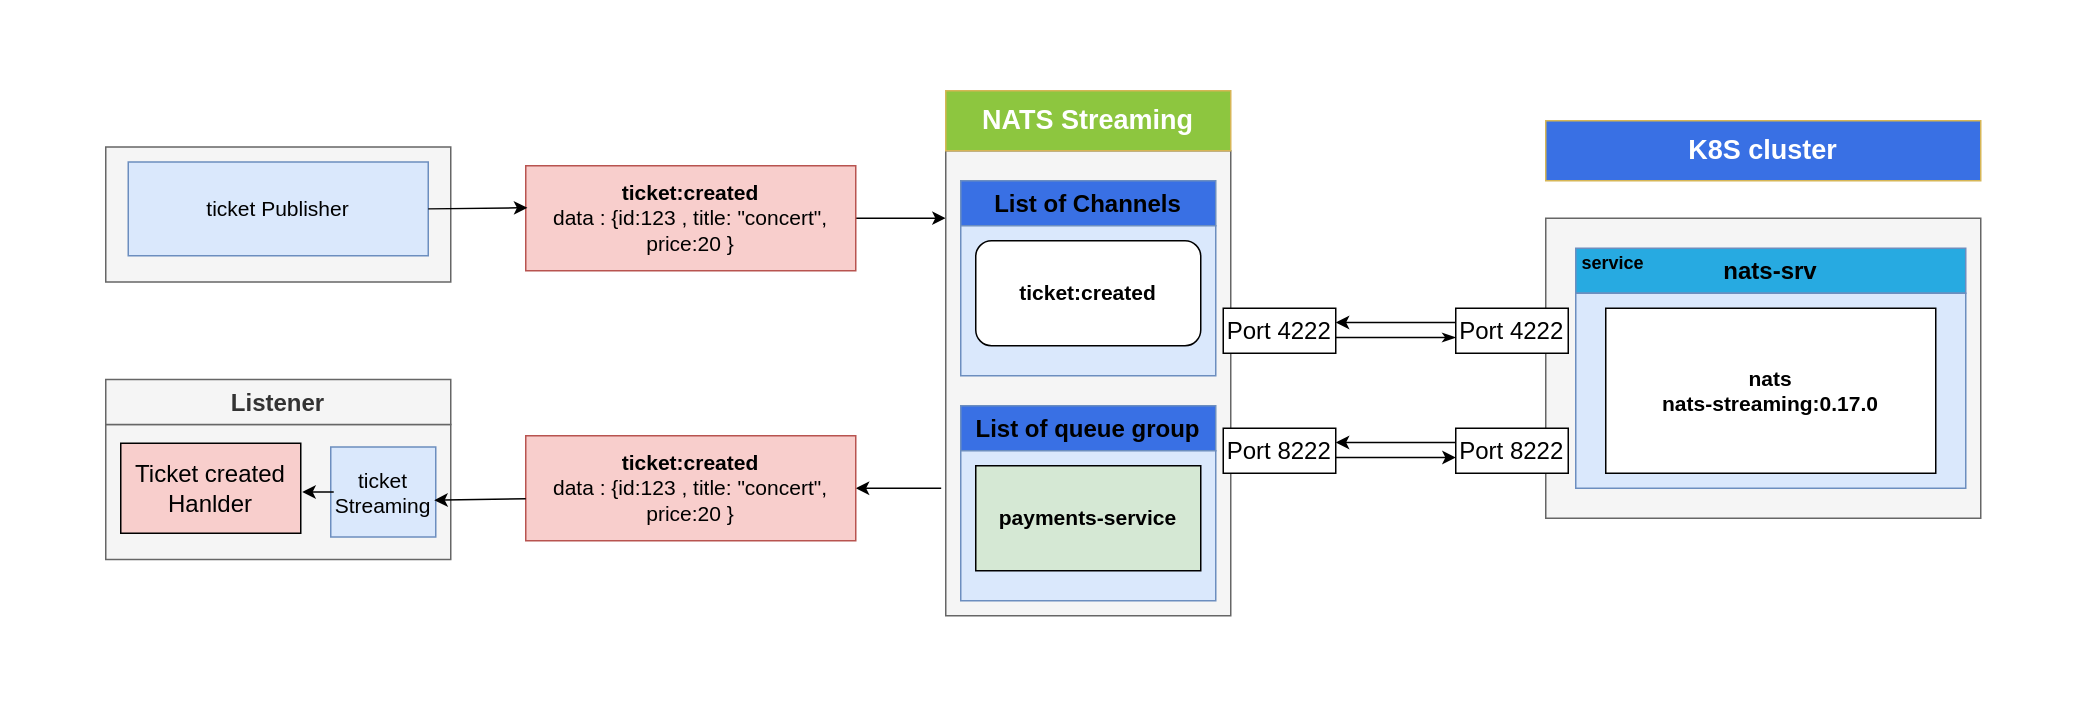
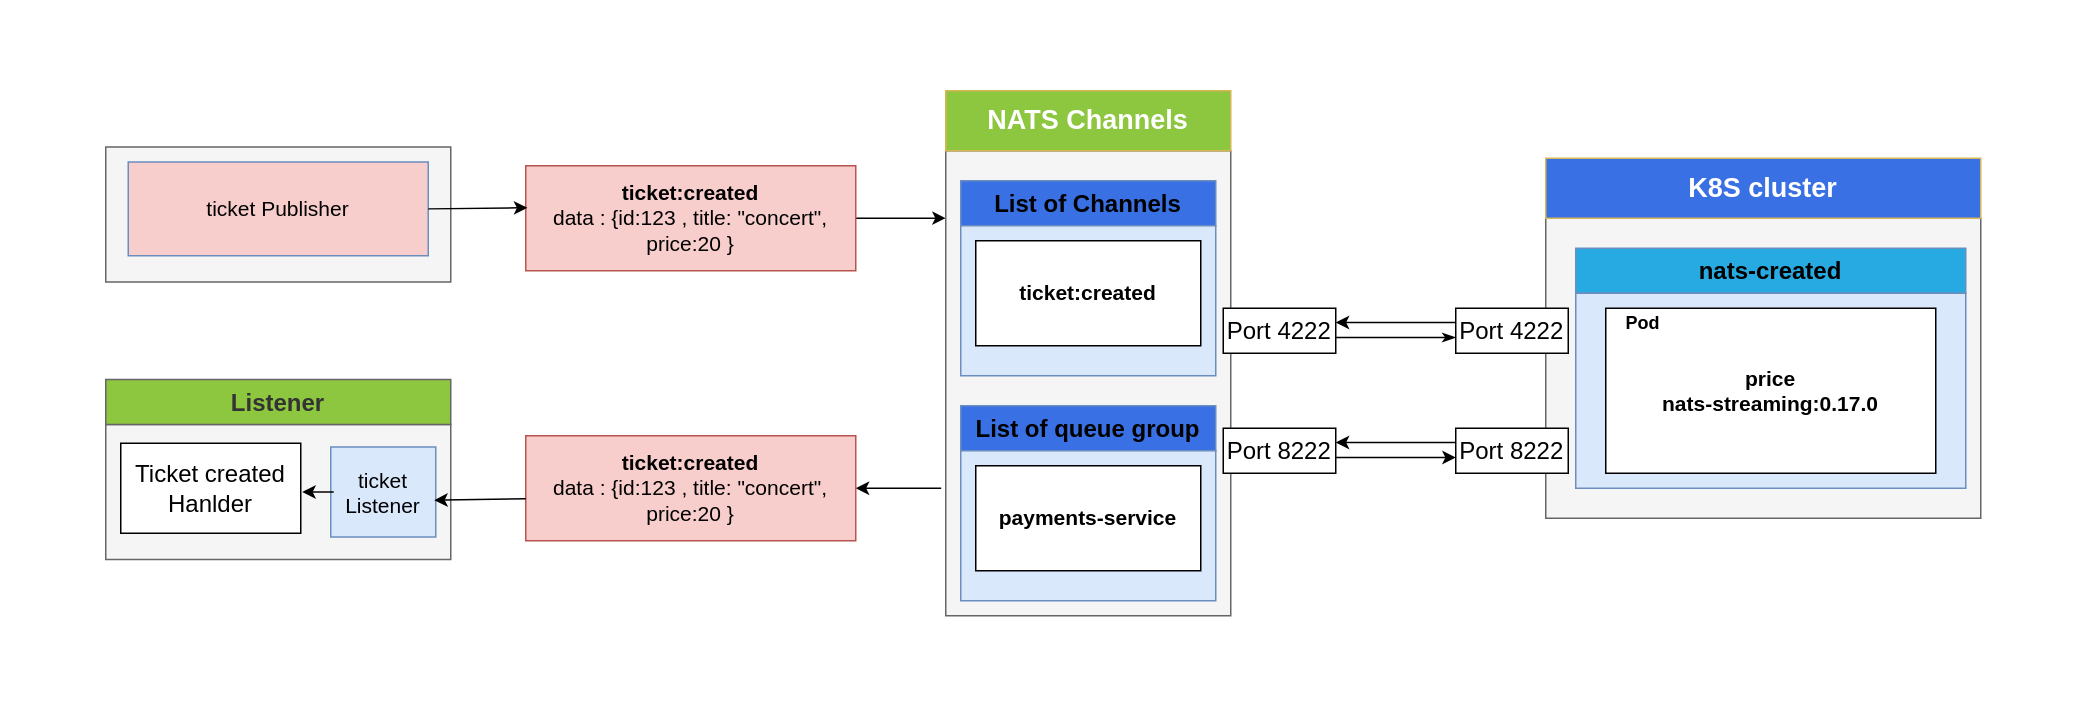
  <mxCell id="0" />
  <mxCell id="1" parent="0" />
  <mxCell id="2" value="" style="rounded=0;whiteSpace=wrap;html=1;fontSize=13;fillColor=#f5f5f5;strokeColor=#666666;fontColor=#333333;" vertex="1" parent="1"><mxGeometry x="70" y="97.5" width="230" height="90" as="geometry" /></mxCell>
- <mxCell id="3" value="ticket Publisher" style="rounded=0;whiteSpace=wrap;html=1;fontSize=14;fontStyle=0;fillColor=#dae8fc;strokeColor=#6c8ebf;" vertex="1" parent="1"><mxGeometry x="85" y="107.5" width="200" height="62.5" as="geometry" /></mxCell>
+ <mxCell id="3" value="ticket Publisher" style="rounded=0;whiteSpace=wrap;html=1;fontSize=14;fontStyle=0;fillColor=#f8cecc;strokeColor=#6c8ebf;" vertex="1" parent="1"><mxGeometry x="85" y="107.5" width="200" height="62.5" as="geometry" /></mxCell>
  <mxCell id="4" style="edgeStyle=orthogonalEdgeStyle;rounded=0;orthogonalLoop=1;jettySize=auto;html=1;exitX=1;exitY=0.5;exitDx=0;exitDy=0;fontSize=14;entryX=0;entryY=0.145;entryDx=0;entryDy=0;entryPerimeter=0;" edge="1" parent="1" source="5" target="8"><mxGeometry relative="1" as="geometry"><mxPoint x="600" y="139.905" as="targetPoint" /></mxGeometry></mxCell>
  <mxCell id="5" value="&lt;b&gt;ticket:created&lt;br&gt;&lt;/b&gt;data : {id:123 , title: &quot;concert&quot;, price:20 }" style="rounded=0;whiteSpace=wrap;html=1;fontSize=14;fillColor=#f8cecc;strokeColor=#b85450;" vertex="1" parent="1"><mxGeometry x="350" y="110" width="220" height="70" as="geometry" /></mxCell>
  <mxCell id="6" value="" style="rounded=0;whiteSpace=wrap;html=1;fontSize=13;fillColor=#f5f5f5;strokeColor=#666666;fontColor=#333333;" vertex="1" parent="1"><mxGeometry x="70" y="282.5" width="230" height="90" as="geometry" /></mxCell>
- <mxCell id="7" value="Listener" style="rounded=0;whiteSpace=wrap;html=1;fontSize=16;fillColor=#f5f5f5;strokeColor=#666666;fontColor=#333333;fontStyle=1" vertex="1" parent="1"><mxGeometry x="70" y="252.5" width="230" height="30" as="geometry" /></mxCell>
+ <mxCell id="7" value="Listener" style="rounded=0;whiteSpace=wrap;html=1;fontSize=16;fillColor=#8dc63f;strokeColor=#666666;fontColor=#333333;fontStyle=1;" vertex="1" parent="1"><mxGeometry x="70" y="252.5" width="230" height="30" as="geometry" /></mxCell>
  <mxCell id="8" value="" style="rounded=0;whiteSpace=wrap;html=1;fillColor=#f5f5f5;strokeColor=#666666;fontColor=#333333;" vertex="1" parent="1"><mxGeometry x="630" y="100" width="190" height="310" as="geometry" /></mxCell>
- <mxCell id="9" value="&lt;font style=&quot;font-size: 18px;&quot; color=&quot;#ffffff&quot;&gt;NATS Streaming&lt;/font&gt;" style="rounded=0;whiteSpace=wrap;html=1;fillColor=#8dc63f;strokeColor=#d6b656;fontStyle=1;fontSize=16;" vertex="1" parent="1"><mxGeometry x="630" y="60" width="190" height="40" as="geometry" /></mxCell>
+ <mxCell id="9" value="&lt;font style=&quot;font-size: 18px;&quot; color=&quot;#ffffff&quot;&gt;NATS Channels&lt;/font&gt;" style="rounded=0;whiteSpace=wrap;html=1;fillColor=#8dc63f;strokeColor=#d6b656;fontStyle=1;fontSize=16;" vertex="1" parent="1"><mxGeometry x="630" y="60" width="190" height="40" as="geometry" /></mxCell>
  <mxCell id="10" value="&lt;font style=&quot;font-size: 16px;&quot;&gt;List of Channels&lt;/font&gt;" style="rounded=0;whiteSpace=wrap;html=1;fontSize=12;fillColor=#3970e4;strokeColor=#6c8ebf;fontStyle=1;" vertex="1" parent="1"><mxGeometry x="640" y="120" width="170" height="30" as="geometry" /></mxCell>
  <mxCell id="11" value="" style="rounded=0;whiteSpace=wrap;html=1;fontSize=12;fillColor=#dae8fc;strokeColor=#6c8ebf;fontStyle=1" vertex="1" parent="1"><mxGeometry x="640" y="150" width="170" height="100" as="geometry" /></mxCell>
- <mxCell id="12" value="&lt;font style=&quot;font-size: 14px;&quot;&gt;ticket:created&lt;/font&gt;" style="whiteSpace=wrap;html=1;fontSize=11;align=center;fontStyle=1;rounded=1;" vertex="1" parent="1"><mxGeometry x="650" y="160" width="150" height="70" as="geometry" /></mxCell>
+ <mxCell id="12" value="&lt;font style=&quot;font-size: 14px;&quot;&gt;ticket:created&lt;/font&gt;" style="rounded=0;whiteSpace=wrap;html=1;fontSize=11;align=center;fontStyle=1" vertex="1" parent="1"><mxGeometry x="650" y="160" width="150" height="70" as="geometry" /></mxCell>
  <mxCell id="13" style="edgeStyle=orthogonalEdgeStyle;rounded=0;orthogonalLoop=1;jettySize=auto;html=1;exitX=1;exitY=0.5;exitDx=0;exitDy=0;entryX=-0.016;entryY=0.629;entryDx=0;entryDy=0;entryPerimeter=0;startArrow=classic;startFill=1;endArrow=none;endFill=0;" edge="1" parent="1" source="14"><mxGeometry relative="1" as="geometry"><mxPoint x="626.96" y="324.99" as="targetPoint" /></mxGeometry></mxCell>
  <mxCell id="14" value="&lt;b&gt;ticket:created&lt;br&gt;&lt;/b&gt;data : {id:123 , title: &quot;concert&quot;, price:20 }" style="rounded=0;whiteSpace=wrap;html=1;fontSize=14;fillColor=#f8cecc;strokeColor=#b85450;" vertex="1" parent="1"><mxGeometry x="350" y="290" width="220" height="70" as="geometry" /></mxCell>
  <mxCell id="15" value="&lt;font style=&quot;font-size: 16px;&quot;&gt;List of queue group&lt;/font&gt;" style="rounded=0;whiteSpace=wrap;html=1;fontSize=12;fillColor=#3970e4;strokeColor=#6c8ebf;fontStyle=1;" vertex="1" parent="1"><mxGeometry x="640" y="270" width="170" height="30" as="geometry" /></mxCell>
  <mxCell id="16" value="" style="rounded=0;whiteSpace=wrap;html=1;fontSize=12;fillColor=#dae8fc;strokeColor=#6c8ebf;fontStyle=1" vertex="1" parent="1"><mxGeometry x="640" y="300" width="170" height="100" as="geometry" /></mxCell>
- <mxCell id="17" value="&lt;font style=&quot;font-size: 14px;&quot;&gt;payments-service&lt;/font&gt;" style="rounded=0;whiteSpace=wrap;html=1;fontSize=11;align=center;fontStyle=1;fillColor=#d5e8d4;" vertex="1" parent="1"><mxGeometry x="650" y="310" width="150" height="70" as="geometry" /></mxCell>
+ <mxCell id="17" value="&lt;font style=&quot;font-size: 14px;&quot;&gt;payments-service&lt;/font&gt;" style="rounded=0;whiteSpace=wrap;html=1;fontSize=11;align=center;fontStyle=1" vertex="1" parent="1"><mxGeometry x="650" y="310" width="150" height="70" as="geometry" /></mxCell>
  <mxCell id="18" value="" style="rounded=0;whiteSpace=wrap;html=1;fillColor=#f5f5f5;strokeColor=#666666;fontColor=#333333;" vertex="1" parent="1"><mxGeometry x="1030" y="145" width="290" height="200" as="geometry" /></mxCell>
- <mxCell id="19" value="&lt;font style=&quot;font-size: 18px;&quot;&gt;K8S cluster&lt;/font&gt;" style="rounded=0;whiteSpace=wrap;html=1;fillColor=#3970e4;strokeColor=#d6b656;fontStyle=1;fontSize=16;fontColor=#FFFFFF;" vertex="1" parent="1"><mxGeometry x="1030" y="80" width="290" height="40" as="geometry" /></mxCell>
- <mxCell id="20" value="&lt;font style=&quot;font-size: 16px;&quot;&gt;nats-srv&lt;/font&gt;" style="rounded=0;whiteSpace=wrap;html=1;fontSize=12;fillColor=#27aae1;strokeColor=#6c8ebf;fontStyle=1" vertex="1" parent="1"><mxGeometry x="1050" y="165" width="260" height="30" as="geometry" /></mxCell>
+ <mxCell id="19" value="&lt;font style=&quot;font-size: 18px;&quot;&gt;K8S cluster&lt;/font&gt;" style="rounded=0;whiteSpace=wrap;html=1;fillColor=#3970e4;strokeColor=#d6b656;fontStyle=1;fontSize=16;fontColor=#FFFFFF;" vertex="1" parent="1"><mxGeometry x="1030" y="105" width="290" height="40" as="geometry" /></mxCell>
+ <mxCell id="20" value="&lt;font style=&quot;font-size: 16px;&quot;&gt;nats-created&lt;/font&gt;" style="rounded=0;whiteSpace=wrap;html=1;fontSize=12;fillColor=#27aae1;strokeColor=#6c8ebf;fontStyle=1" vertex="1" parent="1"><mxGeometry x="1050" y="165" width="260" height="30" as="geometry" /></mxCell>
  <mxCell id="21" value="" style="rounded=0;whiteSpace=wrap;html=1;fontSize=12;fillColor=#dae8fc;strokeColor=#6c8ebf;fontStyle=1" vertex="1" parent="1"><mxGeometry x="1050" y="195" width="260" height="130" as="geometry" /></mxCell>
- <mxCell id="22" value="&lt;font style=&quot;font-size: 14px;&quot;&gt;&lt;font style=&quot;font-size: 14px;&quot;&gt;nats&lt;/font&gt;&lt;br&gt;&lt;font style=&quot;font-size: 14px;&quot;&gt;nats-streaming:0.17.0&lt;/font&gt;&lt;br&gt;&lt;/font&gt;" style="rounded=0;whiteSpace=wrap;html=1;fontSize=11;align=center;fontStyle=1" vertex="1" parent="1"><mxGeometry x="1070" y="205" width="220" height="110" as="geometry" /></mxCell>
+ <mxCell id="22" value="&lt;font style=&quot;font-size: 14px;&quot;&gt;&lt;font style=&quot;font-size: 14px;&quot;&gt;price&lt;/font&gt;&lt;br&gt;&lt;font style=&quot;font-size: 14px;&quot;&gt;nats-streaming:0.17.0&lt;/font&gt;&lt;br&gt;&lt;/font&gt;" style="rounded=0;whiteSpace=wrap;html=1;fontSize=11;align=center;fontStyle=1" vertex="1" parent="1"><mxGeometry x="1070" y="205" width="220" height="110" as="geometry" /></mxCell>
+ <mxCell id="23" value="&lt;b&gt;Pod&lt;/b&gt;" style="text;html=1;strokeColor=none;fillColor=none;align=center;verticalAlign=middle;whiteSpace=wrap;rounded=0;" vertex="1" parent="1"><mxGeometry x="1070" y="205" width="50" height="20" as="geometry" /></mxCell>
  <mxCell id="24" value="Port 4222" style="rounded=0;whiteSpace=wrap;html=1;shadow=0;fontSize=16;fontColor=#000000;align=center;" vertex="1" parent="1"><mxGeometry x="815" y="205" width="75" height="30" as="geometry" /></mxCell>
  <mxCell id="25" value="Port 8222" style="rounded=0;whiteSpace=wrap;html=1;shadow=0;fontSize=16;fontColor=#000000;align=center;" vertex="1" parent="1"><mxGeometry x="815" y="285" width="75" height="30" as="geometry" /></mxCell>
- <mxCell id="26" value="&lt;b&gt;service&lt;/b&gt;" style="text;html=1;strokeColor=none;fillColor=none;align=center;verticalAlign=middle;whiteSpace=wrap;rounded=0;" vertex="1" parent="1"><mxGeometry x="1050" y="165" width="50" height="20" as="geometry" /></mxCell>
  <mxCell id="27" style="edgeStyle=orthogonalEdgeStyle;rounded=0;orthogonalLoop=1;jettySize=auto;html=1;exitX=0;exitY=0.5;exitDx=0;exitDy=0;entryX=1;entryY=0.5;entryDx=0;entryDy=0;" edge="1" parent="1"><mxGeometry relative="1" as="geometry"><mxPoint x="970" y="214.5" as="sourcePoint" /><mxPoint x="890" y="214.5" as="targetPoint" /></mxGeometry></mxCell>
  <mxCell id="28" value="Port 4222" style="rounded=0;whiteSpace=wrap;html=1;shadow=0;fontSize=16;fontColor=#000000;align=center;" vertex="1" parent="1"><mxGeometry x="970" y="205" width="75" height="30" as="geometry" /></mxCell>
  <mxCell id="29" value="Port 8222" style="rounded=0;whiteSpace=wrap;html=1;shadow=0;fontSize=16;fontColor=#000000;align=center;" vertex="1" parent="1"><mxGeometry x="970" y="285" width="75" height="30" as="geometry" /></mxCell>
  <mxCell id="30" style="edgeStyle=orthogonalEdgeStyle;rounded=0;orthogonalLoop=1;jettySize=auto;html=1;exitX=0;exitY=0.5;exitDx=0;exitDy=0;entryX=1;entryY=0.5;entryDx=0;entryDy=0;startArrow=classicThin;startFill=1;endArrow=none;endFill=0;" edge="1" parent="1"><mxGeometry relative="1" as="geometry"><mxPoint x="970" y="224.5" as="sourcePoint" /><mxPoint x="890" y="224.5" as="targetPoint" /><Array as="points"><mxPoint x="910" y="224.5" /><mxPoint x="910" y="224.5" /></Array></mxGeometry></mxCell>
  <mxCell id="31" style="edgeStyle=orthogonalEdgeStyle;rounded=0;orthogonalLoop=1;jettySize=auto;html=1;exitX=0;exitY=0.5;exitDx=0;exitDy=0;entryX=1;entryY=0.5;entryDx=0;entryDy=0;" edge="1" parent="1"><mxGeometry relative="1" as="geometry"><mxPoint x="970" y="294.5" as="sourcePoint" /><mxPoint x="890" y="294.5" as="targetPoint" /></mxGeometry></mxCell>
  <mxCell id="32" style="edgeStyle=orthogonalEdgeStyle;rounded=0;orthogonalLoop=1;jettySize=auto;html=1;exitX=0;exitY=0.5;exitDx=0;exitDy=0;entryX=1;entryY=0.5;entryDx=0;entryDy=0;startArrow=classic;startFill=1;endArrow=none;endFill=0;" edge="1" parent="1"><mxGeometry relative="1" as="geometry"><mxPoint x="970" y="304.5" as="sourcePoint" /><mxPoint x="890" y="304.5" as="targetPoint" /><Array as="points"><mxPoint x="910" y="304.5" /><mxPoint x="910" y="304.5" /></Array></mxGeometry></mxCell>
  <mxCell id="33" value="" style="endArrow=classic;html=1;rounded=0;exitX=1;exitY=0.5;exitDx=0;exitDy=0;entryX=0.005;entryY=0.4;entryDx=0;entryDy=0;entryPerimeter=0;endFill=1;" edge="1" parent="1" source="3" target="5"><mxGeometry width="50" height="50" relative="1" as="geometry"><mxPoint x="360" y="240" as="sourcePoint" /><mxPoint x="410" y="190" as="targetPoint" /></mxGeometry></mxCell>
- <mxCell id="34" value="ticket Streaming" style="rounded=0;whiteSpace=wrap;html=1;fontSize=14;fontStyle=0;fillColor=#dae8fc;strokeColor=#6c8ebf;" vertex="1" parent="1"><mxGeometry x="220" y="297.5" width="70" height="60" as="geometry" /></mxCell>
- <mxCell id="35" value="Ticket created&lt;br&gt;Hanlder" style="rounded=0;whiteSpace=wrap;html=1;fontSize=16;fillColor=#f8cecc;" vertex="1" parent="1"><mxGeometry x="80" y="295" width="120" height="60" as="geometry" /></mxCell>
+ <mxCell id="34" value="ticket Listener" style="rounded=0;whiteSpace=wrap;html=1;fontSize=14;fontStyle=0;fillColor=#dae8fc;strokeColor=#6c8ebf;" vertex="1" parent="1"><mxGeometry x="220" y="297.5" width="70" height="60" as="geometry" /></mxCell>
+ <mxCell id="35" value="Ticket created&lt;br&gt;Hanlder" style="rounded=0;whiteSpace=wrap;html=1;fontSize=16;" vertex="1" parent="1"><mxGeometry x="80" y="295" width="120" height="60" as="geometry" /></mxCell>
  <mxCell id="36" style="edgeStyle=orthogonalEdgeStyle;rounded=0;orthogonalLoop=1;jettySize=auto;html=1;exitX=1;exitY=0.5;exitDx=0;exitDy=0;fontSize=14;endArrow=none;endFill=0;startArrow=classic;startFill=1;" edge="1" parent="1"><mxGeometry relative="1" as="geometry"><mxPoint x="201" y="327.5" as="sourcePoint" /><mxPoint x="222" y="328" as="targetPoint" /></mxGeometry></mxCell>
  <mxCell id="37" value="" style="endArrow=none;html=1;rounded=0;exitX=1;exitY=0.5;exitDx=0;exitDy=0;entryX=0.005;entryY=0.4;entryDx=0;entryDy=0;entryPerimeter=0;endFill=0;startArrow=classic;startFill=1;" edge="1" parent="1"><mxGeometry width="50" height="50" relative="1" as="geometry"><mxPoint x="289" y="333" as="sourcePoint" /><mxPoint x="350" y="332" as="targetPoint" /></mxGeometry></mxCell>
  <mxCell id="38" value="" style="endArrow=none;html=1;rounded=0;strokeColor=#FFFFFF;" edge="1" parent="1"><mxGeometry width="50" height="50" relative="1" as="geometry"><mxPoint x="760" y="20" as="sourcePoint" /><mxPoint x="830" y="20" as="targetPoint" /></mxGeometry></mxCell>
  <mxCell id="39" value="" style="endArrow=none;html=1;rounded=0;strokeColor=#FFFFFF;" edge="1" parent="1"><mxGeometry width="50" height="50" relative="1" as="geometry"><mxPoint x="740" y="450" as="sourcePoint" /><mxPoint x="810" y="450" as="targetPoint" /></mxGeometry></mxCell>
  <mxCell id="40" value="" style="endArrow=none;html=1;rounded=0;strokeColor=#FFFFFF;" edge="1" parent="1"><mxGeometry width="50" height="50" relative="1" as="geometry"><mxPoint x="20" y="190" as="sourcePoint" /><mxPoint x="20" y="138.16" as="targetPoint" /></mxGeometry></mxCell>
  <mxCell id="41" value="" style="endArrow=none;html=1;rounded=0;strokeColor=#FFFFFF;" edge="1" parent="1"><mxGeometry width="50" height="50" relative="1" as="geometry"><mxPoint x="1360" y="159.34" as="sourcePoint" /><mxPoint x="1360" y="107.5" as="targetPoint" /></mxGeometry></mxCell>
